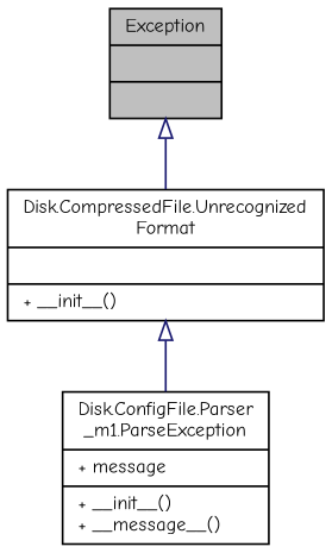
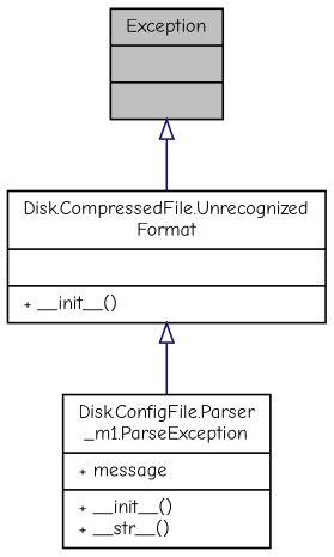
  digraph {
    fontname="Comic Neue"
    node [color=black fontname="Comic Neue" fontsize=10 shape=record]
    edge [arrowtail=onormal color=midnightblue dir=back fontname="Comic Neue" fontsize=10 labelfontname=Helvetica labelfontsize=10 style=solid]
    n1 [fillcolor=grey75 fontcolor=black height=0.2 label="{Exception\n||}" style=filled width=0.4]
    n2 [height=0.2 label="{Disk.CompressedFile.Unrecognized\lFormat\n||+ __init__()\l}" width=0.4]
-   n3 [height=0.2 label="{Disk.ConfigFile.Parser\l_m1.ParseException\n|+ message\l|+ __init__()\l+ __message__()\l}" width=0.4]
+   n3 [height=0.2 label="{Disk.ConfigFile.Parser\l_m1.ParseException\n|+ message\l|+ __init__()\l+ __str__()\l}" width=0.4]
    n1 -> n2
    n2 -> n3
  }
